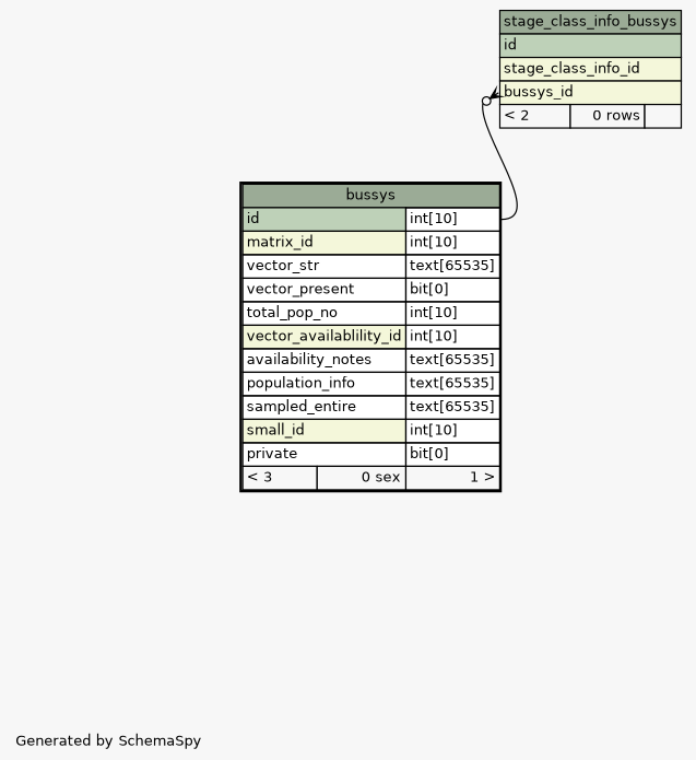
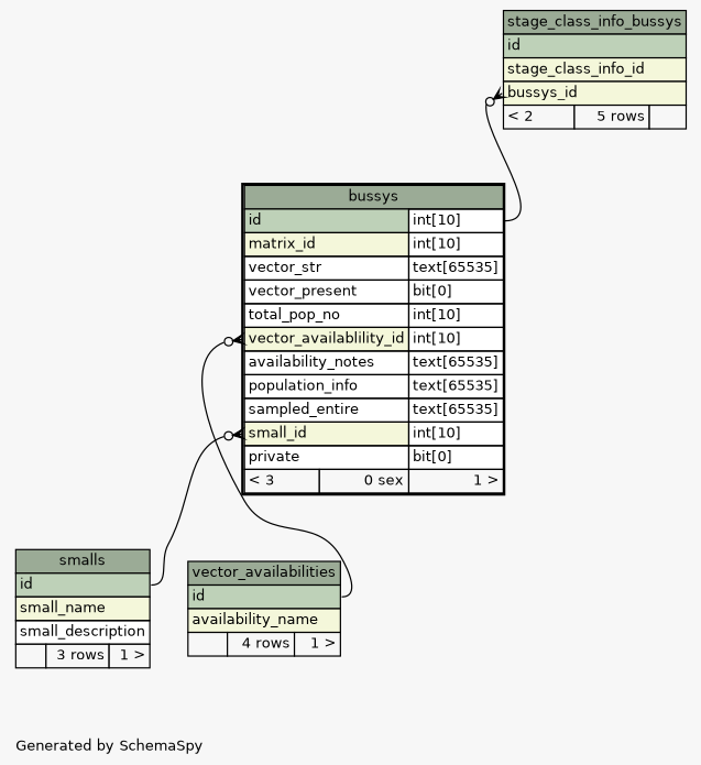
  digraph {
    bgcolor="#f7f7f7"
    fontname=Helvetica
    fontsize=11
    label="\nGenerated by SchemaSpy"
    labeljust=l
    nodesep=0.18
    rankdir=TB
    ranksep=0.46
    node [fontname=Helvetica fontsize=11 shape=plaintext]
    edge [arrowhead=none arrowsize=0.8 arrowtail=crowodot dir=back headport="id:e"]
    n1 [label=<     <TABLE BORDER="2" CELLBORDER="1" CELLSPACING="0" BGCOLOR="#ffffff">       <TR><TD COLSPAN="3" BGCOLOR="#9bab96" ALIGN="CENTER">bussys</TD></TR>       <TR><TD PORT="id" COLSPAN="2" BGCOLOR="#bed1b8" ALIGN="LEFT">id</TD><TD PORT="id.type" ALIGN="LEFT">int[10]</TD></TR>       <TR><TD PORT="matrix_id" COLSPAN="2" BGCOLOR="#f4f7da" ALIGN="LEFT">matrix_id</TD><TD PORT="matrix_id.type" ALIGN="LEFT">int[10]</TD></TR>       <TR><TD PORT="vector_str" COLSPAN="2" ALIGN="LEFT">vector_str</TD><TD PORT="vector_str.type" ALIGN="LEFT">text[65535]</TD></TR>       <TR><TD PORT="vector_present" COLSPAN="2" ALIGN="LEFT">vector_present</TD><TD PORT="vector_present.type" ALIGN="LEFT">bit[0]</TD></TR>       <TR><TD PORT="total_pop_no" COLSPAN="2" ALIGN="LEFT">total_pop_no</TD><TD PORT="total_pop_no.type" ALIGN="LEFT">int[10]</TD></TR>       <TR><TD PORT="vector_availablility_id" COLSPAN="2" BGCOLOR="#f4f7da" ALIGN="LEFT">vector_availablility_id</TD><TD PORT="vector_availablility_id.type" ALIGN="LEFT">int[10]</TD></TR>       <TR><TD PORT="availability_notes" COLSPAN="2" ALIGN="LEFT">availability_notes</TD><TD PORT="availability_notes.type" ALIGN="LEFT">text[65535]</TD></TR>       <TR><TD PORT="population_info" COLSPAN="2" ALIGN="LEFT">population_info</TD><TD PORT="population_info.type" ALIGN="LEFT">text[65535]</TD></TR>       <TR><TD PORT="sampled_entire" COLSPAN="2" ALIGN="LEFT">sampled_entire</TD><TD PORT="sampled_entire.type" ALIGN="LEFT">text[65535]</TD></TR>       <TR><TD PORT="small_id" COLSPAN="2" BGCOLOR="#f4f7da" ALIGN="LEFT">small_id</TD><TD PORT="small_id.type" ALIGN="LEFT">int[10]</TD></TR>       <TR><TD PORT="private" COLSPAN="2" ALIGN="LEFT">private</TD><TD PORT="private.type" ALIGN="LEFT">bit[0]</TD></TR>       <TR><TD ALIGN="LEFT" BGCOLOR="#f7f7f7">&lt; 3</TD><TD ALIGN="RIGHT" BGCOLOR="#f7f7f7">0 sex</TD><TD ALIGN="RIGHT" BGCOLOR="#f7f7f7">1 &gt;</TD></TR>     </TABLE>>]
-   n4 [label=<     <TABLE BORDER="0" CELLBORDER="1" CELLSPACING="0" BGCOLOR="#ffffff">       <TR><TD COLSPAN="3" BGCOLOR="#9bab96" ALIGN="CENTER">stage_class_info_bussys</TD></TR>       <TR><TD PORT="id" COLSPAN="3" BGCOLOR="#bed1b8" ALIGN="LEFT">id</TD></TR>       <TR><TD PORT="stage_class_info_id" COLSPAN="3" BGCOLOR="#f4f7da" ALIGN="LEFT">stage_class_info_id</TD></TR>       <TR><TD PORT="bussys_id" COLSPAN="3" BGCOLOR="#f4f7da" ALIGN="LEFT">bussys_id</TD></TR>       <TR><TD ALIGN="LEFT" BGCOLOR="#f7f7f7">&lt; 2</TD><TD ALIGN="RIGHT" BGCOLOR="#f7f7f7">0 rows</TD><TD ALIGN="RIGHT" BGCOLOR="#f7f7f7">  </TD></TR>     </TABLE>>]
+   n2 [label=<     <TABLE BORDER="0" CELLBORDER="1" CELLSPACING="0" BGCOLOR="#ffffff">       <TR><TD COLSPAN="3" BGCOLOR="#9bab96" ALIGN="CENTER">smalls</TD></TR>       <TR><TD PORT="id" COLSPAN="3" BGCOLOR="#bed1b8" ALIGN="LEFT">id</TD></TR>       <TR><TD PORT="small_name" COLSPAN="3" BGCOLOR="#f4f7da" ALIGN="LEFT">small_name</TD></TR>       <TR><TD PORT="small_description" COLSPAN="3" ALIGN="LEFT">small_description</TD></TR>       <TR><TD ALIGN="LEFT" BGCOLOR="#f7f7f7">  </TD><TD ALIGN="RIGHT" BGCOLOR="#f7f7f7">3 rows</TD><TD ALIGN="RIGHT" BGCOLOR="#f7f7f7">1 &gt;</TD></TR>     </TABLE>>]
+   n3 [label=<     <TABLE BORDER="0" CELLBORDER="1" CELLSPACING="0" BGCOLOR="#ffffff">       <TR><TD COLSPAN="3" BGCOLOR="#9bab96" ALIGN="CENTER">vector_availabilities</TD></TR>       <TR><TD PORT="id" COLSPAN="3" BGCOLOR="#bed1b8" ALIGN="LEFT">id</TD></TR>       <TR><TD PORT="availability_name" COLSPAN="3" BGCOLOR="#f4f7da" ALIGN="LEFT">availability_name</TD></TR>       <TR><TD ALIGN="LEFT" BGCOLOR="#f7f7f7">  </TD><TD ALIGN="RIGHT" BGCOLOR="#f7f7f7">4 rows</TD><TD ALIGN="RIGHT" BGCOLOR="#f7f7f7">1 &gt;</TD></TR>     </TABLE>>]
+   n4 [label=<     <TABLE BORDER="0" CELLBORDER="1" CELLSPACING="0" BGCOLOR="#ffffff">       <TR><TD COLSPAN="3" BGCOLOR="#9bab96" ALIGN="CENTER">stage_class_info_bussys</TD></TR>       <TR><TD PORT="id" COLSPAN="3" BGCOLOR="#bed1b8" ALIGN="LEFT">id</TD></TR>       <TR><TD PORT="stage_class_info_id" COLSPAN="3" BGCOLOR="#f4f7da" ALIGN="LEFT">stage_class_info_id</TD></TR>       <TR><TD PORT="bussys_id" COLSPAN="3" BGCOLOR="#f4f7da" ALIGN="LEFT">bussys_id</TD></TR>       <TR><TD ALIGN="LEFT" BGCOLOR="#f7f7f7">&lt; 2</TD><TD ALIGN="RIGHT" BGCOLOR="#f7f7f7">5 rows</TD><TD ALIGN="RIGHT" BGCOLOR="#f7f7f7">  </TD></TR>     </TABLE>>]
+   n1 -> n2 [tailport="small_id:w"]
+   n1 -> n3 [tailport="vector_availablility_id:w"]
    n4 -> n1 [headport="id.type:e" tailport="bussys_id:w"]
  }
